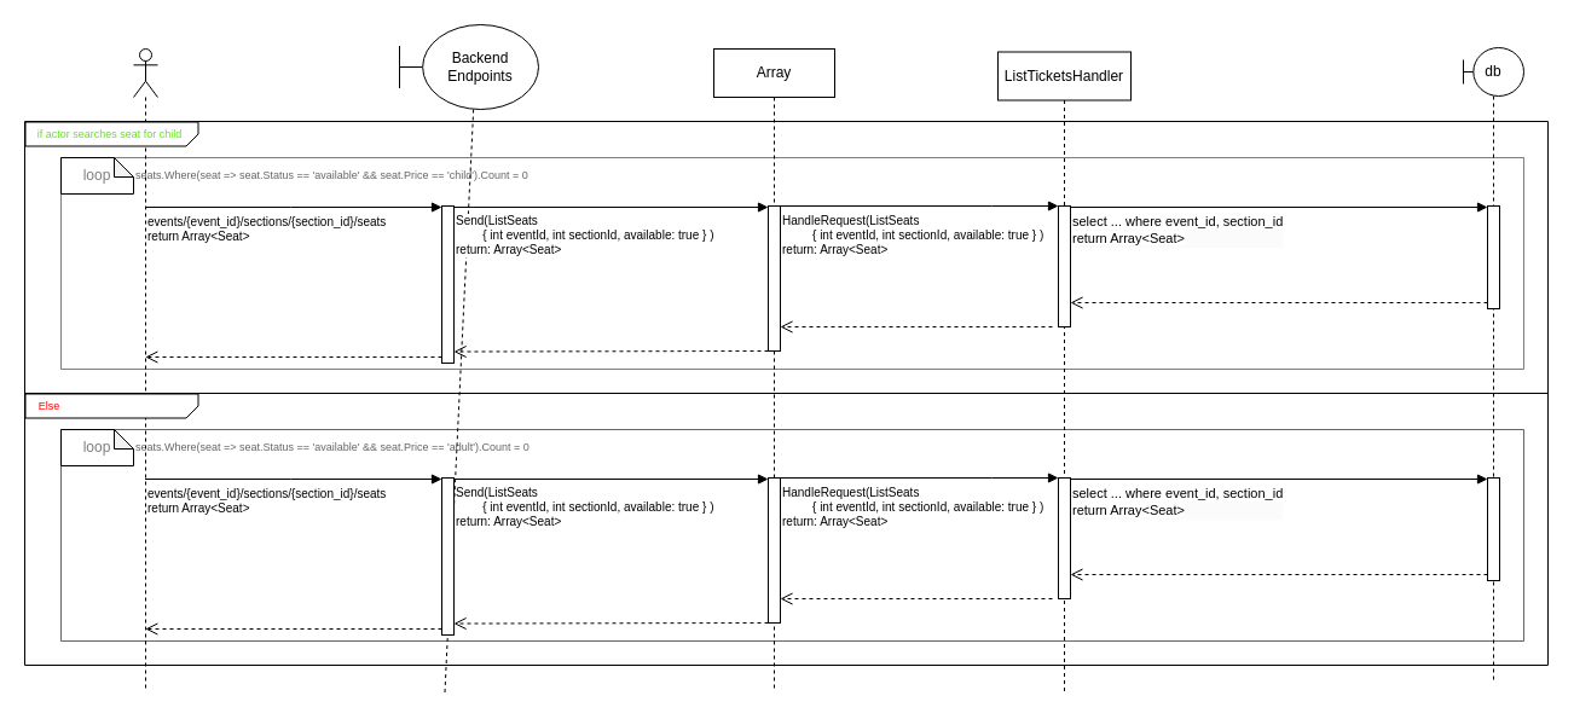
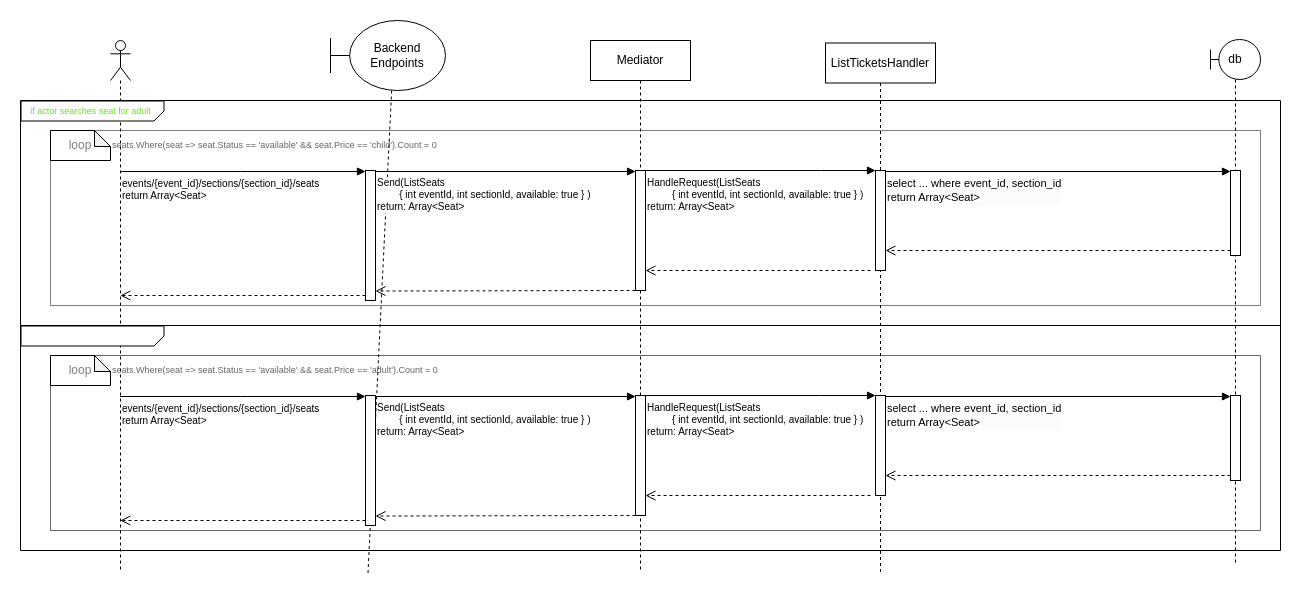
  <mxCell id="0" />
  <mxCell id="1" parent="0" />
- <mxCell id="2" value="Array" style="shape=umlLifeline;perimeter=lifelinePerimeter;whiteSpace=wrap;html=1;container=1;dropTarget=0;collapsible=0;recursiveResize=0;outlineConnect=0;portConstraint=eastwest;newEdgeStyle={&quot;curved&quot;:0,&quot;rounded&quot;:0};" parent="1" vertex="1"><mxGeometry x="590" y="40.01" width="100" height="529.99" as="geometry" /></mxCell>
+ <mxCell id="2" value="Mediator" style="shape=umlLifeline;perimeter=lifelinePerimeter;whiteSpace=wrap;html=1;container=1;dropTarget=0;collapsible=0;recursiveResize=0;outlineConnect=0;portConstraint=eastwest;newEdgeStyle={&quot;curved&quot;:0,&quot;rounded&quot;:0};" parent="1" vertex="1"><mxGeometry x="590" y="40.01" width="100" height="529.99" as="geometry" /></mxCell>
  <mxCell id="3" value="ListTicketsHandler" style="shape=umlLifeline;perimeter=lifelinePerimeter;whiteSpace=wrap;html=1;container=1;dropTarget=0;collapsible=0;recursiveResize=0;outlineConnect=0;portConstraint=eastwest;newEdgeStyle={&quot;curved&quot;:0,&quot;rounded&quot;:0};" parent="1" vertex="1"><mxGeometry x="825" y="42.5" width="110" height="529.99" as="geometry" /></mxCell>
  <mxCell id="4" value="Backend&lt;div&gt;Endpoints&lt;/div&gt;" style="shape=umlBoundary;whiteSpace=wrap;html=1;" parent="1" vertex="1"><mxGeometry x="330" y="20" width="115" height="70" as="geometry" /></mxCell>
  <mxCell id="5" value="" style="endArrow=none;dashed=1;html=1;strokeWidth=1;rounded=0;strokeColor=default;entryX=0.532;entryY=0.992;entryDx=0;entryDy=0;entryPerimeter=0;" parent="1" edge="1" target="4"><mxGeometry width="50" height="50" relative="1" as="geometry"><mxPoint x="367.5" y="572.49" as="sourcePoint" /><mxPoint x="372.5" y="142.49" as="targetPoint" /></mxGeometry></mxCell>
  <mxCell id="6" value="" style="html=1;points=[[0,0,0,0,5],[0,1,0,0,-5],[1,0,0,0,5],[1,1,0,0,-5]];perimeter=orthogonalPerimeter;outlineConnect=0;targetShapes=umlLifeline;portConstraint=eastwest;newEdgeStyle={&quot;curved&quot;:0,&quot;rounded&quot;:0};" parent="1" vertex="1"><mxGeometry x="365" y="395" width="10" height="130" as="geometry" /></mxCell>
  <mxCell id="7" value="Send(ListSeats&lt;div&gt;&lt;span style=&quot;white-space: pre;&quot;&gt;&#09;&lt;/span&gt;{ int eventId, int sectionId, available: true } )&lt;div style=&quot;font-size: 10px;&quot;&gt;return: Array&amp;lt;Seat&amp;gt;&lt;/div&gt;&lt;/div&gt;" style="endArrow=block;endFill=1;html=1;edgeStyle=orthogonalEdgeStyle;align=left;verticalAlign=top;rounded=0;fontSize=10;" parent="1" target="8" edge="1"><mxGeometry x="-1" relative="1" as="geometry"><mxPoint x="375" y="395" as="sourcePoint" /><mxPoint x="630" y="395" as="targetPoint" /><Array as="points"><mxPoint x="375" y="396" /></Array></mxGeometry></mxCell>
  <mxCell id="8" value="" style="html=1;points=[[0,0,0,0,5],[0,1,0,0,-5],[1,0,0,0,5],[1,1,0,0,-5]];perimeter=orthogonalPerimeter;outlineConnect=0;targetShapes=umlLifeline;portConstraint=eastwest;newEdgeStyle={&quot;curved&quot;:0,&quot;rounded&quot;:0};" parent="1" vertex="1"><mxGeometry x="635" y="395" width="10" height="120" as="geometry" /></mxCell>
  <mxCell id="9" value="" style="html=1;points=[[0,0,0,0,5],[0,1,0,0,-5],[1,0,0,0,5],[1,1,0,0,-5]];perimeter=orthogonalPerimeter;outlineConnect=0;targetShapes=umlLifeline;portConstraint=eastwest;newEdgeStyle={&quot;curved&quot;:0,&quot;rounded&quot;:0};" parent="1" vertex="1"><mxGeometry x="875" y="395" width="10" height="100" as="geometry" /></mxCell>
  <mxCell id="10" value="HandleRequest(ListSeats&lt;div style=&quot;font-size: 10px;&quot;&gt;&lt;span style=&quot;white-space: pre; font-size: 10px;&quot;&gt;&#09;&lt;/span&gt;&amp;nbsp;{ int eventId, int sectionId, available: true } )&lt;div style=&quot;font-size: 10px;&quot;&gt;return: Array&amp;lt;Seat&amp;gt;&lt;/div&gt;&lt;/div&gt;" style="endArrow=block;endFill=1;html=1;edgeStyle=orthogonalEdgeStyle;align=left;verticalAlign=top;rounded=0;fontSize=10;" parent="1" target="9" edge="1"><mxGeometry x="-1" relative="1" as="geometry"><mxPoint x="645" y="395" as="sourcePoint" /><mxPoint x="870" y="396" as="targetPoint" /><Array as="points"><mxPoint x="820" y="395" /><mxPoint x="820" y="395" /></Array></mxGeometry></mxCell>
  <mxCell id="11" value="" style="shape=umlLifeline;perimeter=lifelinePerimeter;whiteSpace=wrap;html=1;container=1;dropTarget=0;collapsible=0;recursiveResize=0;outlineConnect=0;portConstraint=eastwest;newEdgeStyle={&quot;curved&quot;:0,&quot;rounded&quot;:0};participant=umlActor;" parent="1" vertex="1"><mxGeometry x="110" y="40.01" width="20" height="529.99" as="geometry" /></mxCell>
  <mxCell id="12" value="db" style="shape=umlLifeline;perimeter=lifelinePerimeter;whiteSpace=wrap;html=1;container=0;dropTarget=0;collapsible=0;recursiveResize=0;outlineConnect=0;portConstraint=eastwest;newEdgeStyle={&quot;curved&quot;:0,&quot;rounded&quot;:0};participant=umlBoundary;" parent="1" vertex="1"><mxGeometry x="1210" y="39" width="50" height="525" as="geometry" /></mxCell>
  <mxCell id="13" value="" style="html=1;points=[[0,0,0,0,5],[0,1,0,0,-5],[1,0,0,0,5],[1,1,0,0,-5]];perimeter=orthogonalPerimeter;outlineConnect=0;targetShapes=umlLifeline;portConstraint=eastwest;newEdgeStyle={&quot;curved&quot;:0,&quot;rounded&quot;:0};" parent="12" vertex="1"><mxGeometry x="20" y="356" width="10" height="85" as="geometry" /></mxCell>
  <mxCell id="14" value="" style="html=1;verticalAlign=bottom;endArrow=open;dashed=1;endSize=8;curved=0;rounded=0;exitX=0;exitY=1;exitDx=0;exitDy=-5;exitPerimeter=0;" parent="1" edge="1" target="9" source="13"><mxGeometry relative="1" as="geometry"><mxPoint x="1370" y="524.8" as="sourcePoint" /><mxPoint x="885" y="524.8" as="targetPoint" /></mxGeometry></mxCell>
  <mxCell id="15" value="&lt;span style=&quot;font-size: 11px;&quot;&gt;select ... where event_id, section_id&lt;/span&gt;&lt;div style=&quot;font-size: 12px; background-color: rgb(251, 251, 251);&quot;&gt;&lt;span style=&quot;font-size: 11px; background-color: rgb(255, 255, 255);&quot;&gt;return Array&amp;lt;Seat&amp;gt;&lt;/span&gt;&lt;/div&gt;" style="endArrow=block;endFill=1;html=1;edgeStyle=orthogonalEdgeStyle;align=left;verticalAlign=top;rounded=0;fontSize=10;" edge="1" parent="1" target="13"><mxGeometry x="-1" relative="1" as="geometry"><mxPoint x="885" y="395" as="sourcePoint" /><mxPoint x="1370" y="396" as="targetPoint" /><Array as="points"><mxPoint x="885" y="396" /></Array></mxGeometry></mxCell>
  <mxCell id="16" value="" style="html=1;verticalAlign=bottom;endArrow=open;dashed=1;endSize=8;curved=0;rounded=0;" parent="1" edge="1" source="8"><mxGeometry relative="1" as="geometry"><mxPoint x="627.824" y="515" as="sourcePoint" /><mxPoint x="375.004" y="515.54" as="targetPoint" /></mxGeometry></mxCell>
  <mxCell id="17" value="&lt;div&gt;events/{event_id}/sections/{section_id}/seats&lt;/div&gt;&lt;div&gt;return Array&amp;lt;Seat&amp;gt;&lt;/div&gt;" style="endArrow=block;endFill=1;html=1;edgeStyle=orthogonalEdgeStyle;align=left;verticalAlign=top;rounded=0;fontSize=10;" edge="1" parent="1" source="11" target="6"><mxGeometry x="-1" relative="1" as="geometry"><mxPoint x="100" y="396" as="sourcePoint" /><mxPoint x="315" y="394.73" as="targetPoint" /><Array as="points"><mxPoint x="240" y="396" /><mxPoint x="240" y="396" /></Array></mxGeometry></mxCell>
  <mxCell id="18" value="" style="swimlane;startSize=0;opacity=60;" vertex="1" parent="1"><mxGeometry x="50" y="355" width="1210" height="175" as="geometry" /></mxCell>
  <mxCell id="19" value="loop" style="shape=note;whiteSpace=wrap;html=1;backgroundOutline=1;darkOpacity=0.05;size=16;textOpacity=50;" vertex="1" parent="18"><mxGeometry width="60" height="30" as="geometry" /></mxCell>
  <mxCell id="20" value="seats.Where(seat =&amp;gt; seat.Status == 'available' &amp;amp;&amp;amp; seat.Price == 'adult').Count = 0&amp;nbsp;" style="text;html=1;align=left;verticalAlign=middle;resizable=0;points=[];autosize=1;strokeColor=none;fillColor=none;textOpacity=60;fontSize=9;" vertex="1" parent="18"><mxGeometry x="60" y="5" width="350" height="20" as="geometry" /></mxCell>
  <mxCell id="21" value="" style="html=1;verticalAlign=bottom;endArrow=open;dashed=1;endSize=8;curved=0;rounded=0;" parent="18" edge="1"><mxGeometry relative="1" as="geometry"><mxPoint x="315" y="165" as="sourcePoint" /><mxPoint x="69.81" y="165" as="targetPoint" /><Array as="points" /></mxGeometry></mxCell>
  <mxCell id="22" value="" style="html=1;verticalAlign=bottom;endArrow=open;dashed=1;endSize=8;curved=0;rounded=0;" parent="1" target="8" edge="1"><mxGeometry relative="1" as="geometry"><mxPoint x="870" y="495" as="sourcePoint" /><mxPoint x="656.838" y="495" as="targetPoint" /></mxGeometry></mxCell>
  <mxCell id="23" value="" style="html=1;points=[[0,0,0,0,5],[0,1,0,0,-5],[1,0,0,0,5],[1,1,0,0,-5]];perimeter=orthogonalPerimeter;outlineConnect=0;targetShapes=umlLifeline;portConstraint=eastwest;newEdgeStyle={&quot;curved&quot;:0,&quot;rounded&quot;:0};" vertex="1" parent="1"><mxGeometry x="365" y="170" width="10" height="130" as="geometry" /></mxCell>
  <mxCell id="24" value="Send(ListSeats&lt;div&gt;&lt;span style=&quot;white-space: pre;&quot;&gt;&#09;&lt;/span&gt;{ int eventId, int sectionId, available: true } )&lt;div style=&quot;font-size: 10px;&quot;&gt;return: Array&amp;lt;Seat&amp;gt;&lt;/div&gt;&lt;/div&gt;" style="endArrow=block;endFill=1;html=1;edgeStyle=orthogonalEdgeStyle;align=left;verticalAlign=top;rounded=0;fontSize=10;" edge="1" parent="1" target="25"><mxGeometry x="-1" relative="1" as="geometry"><mxPoint x="375" y="170" as="sourcePoint" /><mxPoint x="630" y="170" as="targetPoint" /><Array as="points"><mxPoint x="375" y="171" /></Array></mxGeometry></mxCell>
  <mxCell id="25" value="" style="html=1;points=[[0,0,0,0,5],[0,1,0,0,-5],[1,0,0,0,5],[1,1,0,0,-5]];perimeter=orthogonalPerimeter;outlineConnect=0;targetShapes=umlLifeline;portConstraint=eastwest;newEdgeStyle={&quot;curved&quot;:0,&quot;rounded&quot;:0};" vertex="1" parent="1"><mxGeometry x="635" y="170" width="10" height="120" as="geometry" /></mxCell>
  <mxCell id="26" value="" style="html=1;points=[[0,0,0,0,5],[0,1,0,0,-5],[1,0,0,0,5],[1,1,0,0,-5]];perimeter=orthogonalPerimeter;outlineConnect=0;targetShapes=umlLifeline;portConstraint=eastwest;newEdgeStyle={&quot;curved&quot;:0,&quot;rounded&quot;:0};" vertex="1" parent="1"><mxGeometry x="875" y="170" width="10" height="100" as="geometry" /></mxCell>
  <mxCell id="27" value="HandleRequest(ListSeats&lt;div style=&quot;font-size: 10px;&quot;&gt;&lt;span style=&quot;white-space: pre; font-size: 10px;&quot;&gt;&#09;&lt;/span&gt;&amp;nbsp;{ int eventId, int sectionId, available: true } )&lt;div style=&quot;font-size: 10px;&quot;&gt;return: Array&amp;lt;Seat&amp;gt;&lt;/div&gt;&lt;/div&gt;" style="endArrow=block;endFill=1;html=1;edgeStyle=orthogonalEdgeStyle;align=left;verticalAlign=top;rounded=0;fontSize=10;" edge="1" parent="1" target="26"><mxGeometry x="-1" relative="1" as="geometry"><mxPoint x="645" y="170" as="sourcePoint" /><mxPoint x="870" y="171" as="targetPoint" /><Array as="points"><mxPoint x="820" y="170" /><mxPoint x="820" y="170" /></Array></mxGeometry></mxCell>
  <mxCell id="28" value="" style="html=1;verticalAlign=bottom;endArrow=open;dashed=1;endSize=8;curved=0;rounded=0;exitX=0;exitY=1;exitDx=0;exitDy=-5;exitPerimeter=0;" edge="1" parent="1" source="40" target="26"><mxGeometry relative="1" as="geometry"><mxPoint x="1370" y="299.8" as="sourcePoint" /><mxPoint x="885" y="299.8" as="targetPoint" /></mxGeometry></mxCell>
  <mxCell id="29" value="&lt;span style=&quot;font-size: 11px;&quot;&gt;select ...&amp;nbsp;&lt;/span&gt;&lt;span style=&quot;font-size: 11px;&quot;&gt;where event_id, section_id&lt;/span&gt;&lt;div&gt;&lt;div style=&quot;font-size: 12px; background-color: rgb(251, 251, 251);&quot;&gt;&lt;span style=&quot;font-size: 11px; background-color: rgb(255, 255, 255);&quot;&gt;return Array&amp;lt;Seat&amp;gt;&lt;/span&gt;&lt;/div&gt;&lt;/div&gt;" style="endArrow=block;endFill=1;html=1;edgeStyle=orthogonalEdgeStyle;align=left;verticalAlign=top;rounded=0;fontSize=10;" edge="1" parent="1" target="40"><mxGeometry x="-1" relative="1" as="geometry"><mxPoint x="885" y="170" as="sourcePoint" /><mxPoint x="1370" y="171" as="targetPoint" /><Array as="points"><mxPoint x="885" y="171" /></Array></mxGeometry></mxCell>
  <mxCell id="30" value="" style="html=1;verticalAlign=bottom;endArrow=open;dashed=1;endSize=8;curved=0;rounded=0;" edge="1" parent="1" source="25"><mxGeometry relative="1" as="geometry"><mxPoint x="627.824" y="290" as="sourcePoint" /><mxPoint x="375.004" y="290.54" as="targetPoint" /></mxGeometry></mxCell>
  <mxCell id="31" value="&lt;div&gt;events/{event_id}/sections/{section_id}/seats&lt;/div&gt;&lt;div&gt;return Array&amp;lt;Seat&amp;gt;&lt;/div&gt;" style="endArrow=block;endFill=1;html=1;edgeStyle=orthogonalEdgeStyle;align=left;verticalAlign=top;rounded=0;fontSize=10;" edge="1" parent="1" target="23"><mxGeometry x="-1" relative="1" as="geometry"><mxPoint x="120" y="171" as="sourcePoint" /><mxPoint x="315" y="169.73" as="targetPoint" /><Array as="points"><mxPoint x="240" y="171" /><mxPoint x="240" y="171" /></Array></mxGeometry></mxCell>
  <mxCell id="32" value="" style="swimlane;startSize=0;opacity=50;" vertex="1" parent="1"><mxGeometry x="50" y="130" width="1210" height="175" as="geometry" /></mxCell>
  <mxCell id="33" value="loop" style="shape=note;whiteSpace=wrap;html=1;backgroundOutline=1;darkOpacity=0.05;size=16;textOpacity=50;" vertex="1" parent="32"><mxGeometry width="60" height="30" as="geometry" /></mxCell>
  <mxCell id="34" value="seats.Where(seat =&amp;gt; seat.Status == 'available' &amp;amp;&amp;amp; seat.Price == 'child').Count = 0&amp;nbsp;" style="text;html=1;align=left;verticalAlign=middle;resizable=0;points=[];autosize=1;strokeColor=none;fillColor=none;textOpacity=60;fontSize=9;" vertex="1" parent="32"><mxGeometry x="60" y="5" width="350" height="20" as="geometry" /></mxCell>
  <mxCell id="35" value="" style="html=1;verticalAlign=bottom;endArrow=open;dashed=1;endSize=8;curved=0;rounded=0;" edge="1" parent="32"><mxGeometry relative="1" as="geometry"><mxPoint x="315" y="165" as="sourcePoint" /><mxPoint x="69.81" y="165" as="targetPoint" /><Array as="points" /></mxGeometry></mxCell>
  <mxCell id="36" value="" style="html=1;verticalAlign=bottom;endArrow=open;dashed=1;endSize=8;curved=0;rounded=0;" edge="1" parent="1" target="25"><mxGeometry relative="1" as="geometry"><mxPoint x="870" y="270" as="sourcePoint" /><mxPoint x="656.838" y="270" as="targetPoint" /></mxGeometry></mxCell>
  <mxCell id="37" value="" style="swimlane;startSize=0;" vertex="1" parent="1"><mxGeometry x="20" y="100" width="1260" height="450" as="geometry" /></mxCell>
  <mxCell id="38" value="" style="shape=card;whiteSpace=wrap;html=1;rotation=-90;rounded=0;shadow=0;portConstraintRotation=0;flipH=0;flipV=1;size=10;" vertex="1" parent="37"><mxGeometry x="62" y="164" width="20" height="143" as="geometry" /></mxCell>
- <mxCell id="39" value="Else" style="text;html=1;align=center;verticalAlign=middle;resizable=0;points=[];autosize=1;strokeColor=none;fillColor=none;fontSize=9;fontColor=#ff0000;" vertex="1" parent="37"><mxGeometry y="225.5" width="40" height="20" as="geometry" /></mxCell>
  <mxCell id="40" value="" style="html=1;points=[[0,0,0,0,5],[0,1,0,0,-5],[1,0,0,0,5],[1,1,0,0,-5]];perimeter=orthogonalPerimeter;outlineConnect=0;targetShapes=umlLifeline;portConstraint=eastwest;newEdgeStyle={&quot;curved&quot;:0,&quot;rounded&quot;:0};" vertex="1" parent="37"><mxGeometry x="1210" y="70" width="10" height="85" as="geometry" /></mxCell>
  <mxCell id="41" value="" style="endArrow=none;html=1;rounded=0;exitX=0;exitY=0.5;exitDx=0;exitDy=0;entryX=1;entryY=0.5;entryDx=0;entryDy=0;" edge="1" parent="1" source="37" target="37"><mxGeometry width="50" height="50" relative="1" as="geometry"><mxPoint x="350" y="360" as="sourcePoint" /><mxPoint x="400" y="310" as="targetPoint" /></mxGeometry></mxCell>
  <mxCell id="42" value="" style="shape=card;whiteSpace=wrap;html=1;rotation=-90;rounded=0;shadow=0;portConstraintRotation=0;flipH=0;flipV=1;size=10;" vertex="1" parent="1"><mxGeometry x="82" y="39" width="20" height="143" as="geometry" /></mxCell>
- <mxCell id="43" value="if actor searches seat for child" style="text;html=1;align=center;verticalAlign=middle;resizable=0;points=[];autosize=1;strokeColor=none;fillColor=none;fontSize=9;fontColor=#58ec09;" vertex="1" parent="1"><mxGeometry x="20" y="100.5" width="140" height="20" as="geometry" /></mxCell>
+ <mxCell id="43" value="if actor searches seat for adult" style="text;html=1;align=center;verticalAlign=middle;resizable=0;points=[];autosize=1;strokeColor=none;fillColor=none;fontSize=9;fontColor=#58ec09;" vertex="1" parent="1"><mxGeometry x="20" y="100.5" width="140" height="20" as="geometry" /></mxCell>
